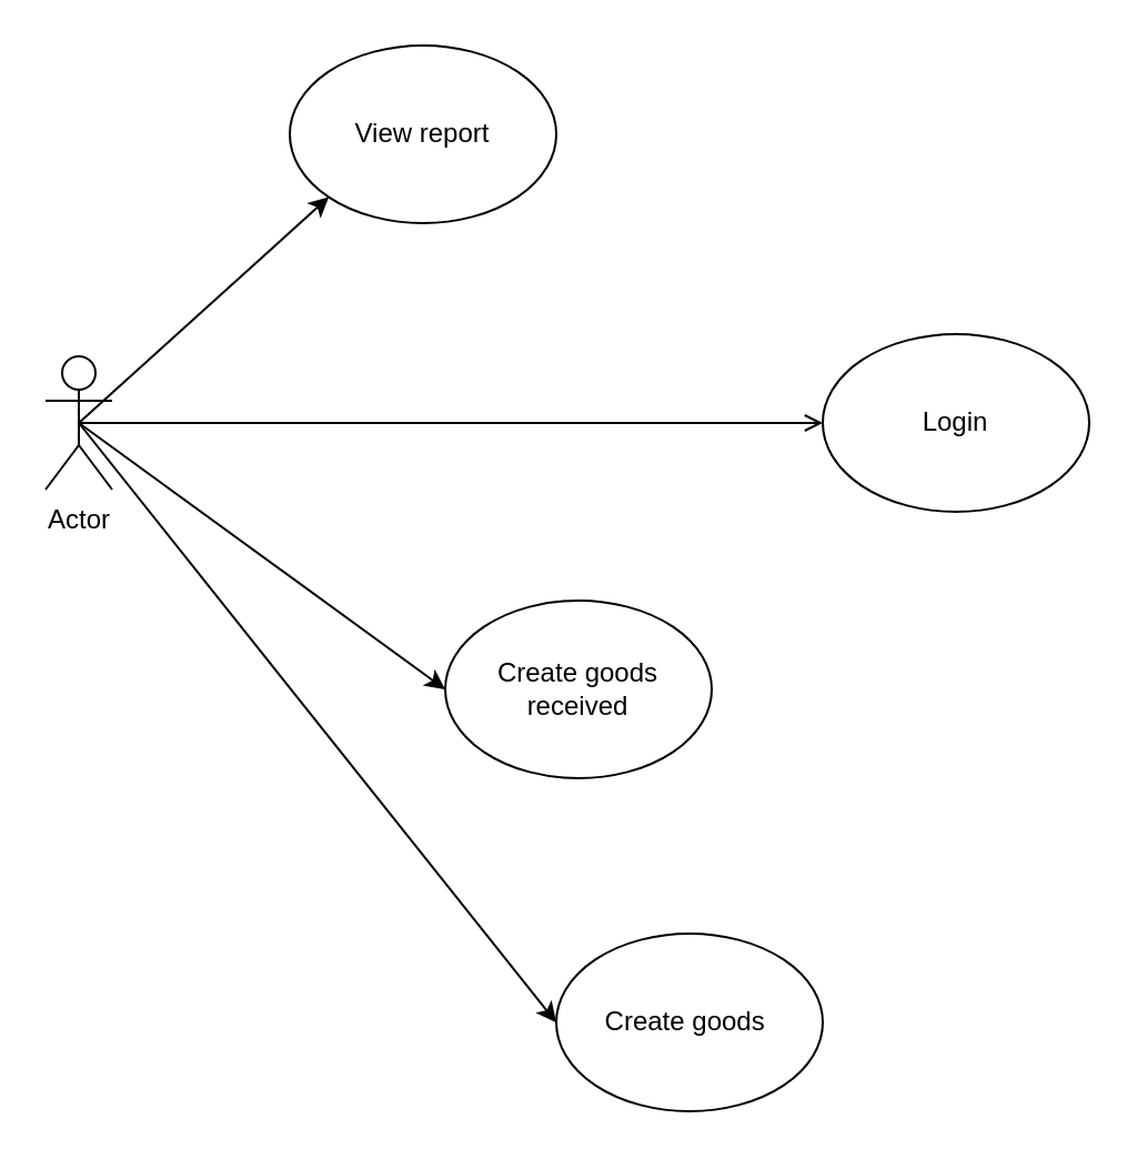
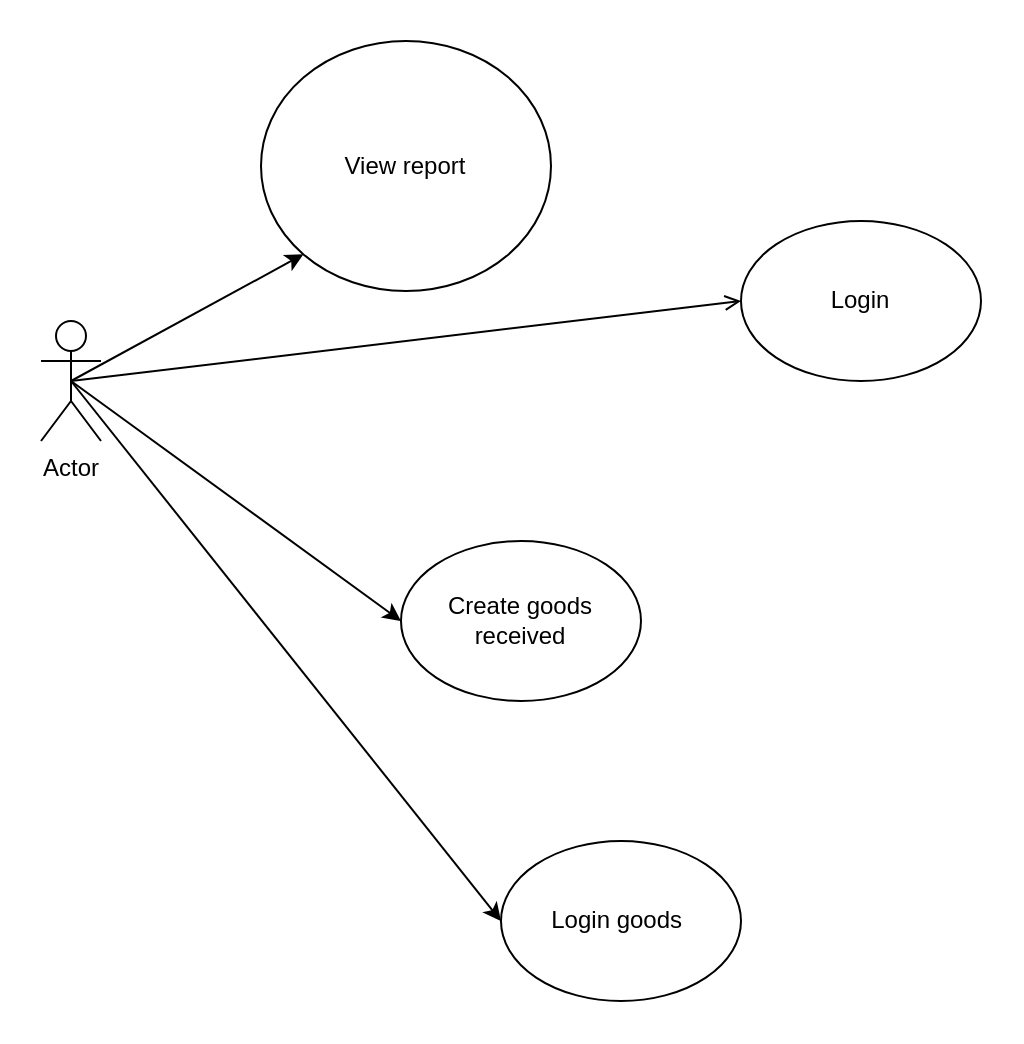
  <mxCell id="0" />
  <mxCell id="1" parent="0" />
  <mxCell id="2" value="Actor" style="shape=umlActor;verticalLabelPosition=bottom;verticalAlign=top;html=1;outlineConnect=0;" vertex="1" parent="1"><mxGeometry x="20" y="160" width="30" height="60" as="geometry" /></mxCell>
- <mxCell id="3" value="Login" style="ellipse;whiteSpace=wrap;html=1;" vertex="1" parent="1"><mxGeometry x="370" y="150" width="120" height="80" as="geometry" /></mxCell>
- <mxCell id="4" value="View report" style="ellipse;whiteSpace=wrap;html=1;" vertex="1" parent="1"><mxGeometry x="130" y="20" width="120" height="80" as="geometry" /></mxCell>
+ <mxCell id="3" value="Login" style="ellipse;whiteSpace=wrap;html=1;" vertex="1" parent="1"><mxGeometry x="370" y="110" width="120" height="80" as="geometry" /></mxCell>
+ <mxCell id="4" value="View report" style="ellipse;whiteSpace=wrap;html=1;" vertex="1" parent="1"><mxGeometry x="130" y="20" width="145" height="125" as="geometry" /></mxCell>
  <mxCell id="5" value="Create goods received" style="ellipse;whiteSpace=wrap;html=1;" vertex="1" parent="1"><mxGeometry x="200" y="270" width="120" height="80" as="geometry" /></mxCell>
- <mxCell id="6" value="Create goods&amp;nbsp;" style="ellipse;whiteSpace=wrap;html=1;" vertex="1" parent="1"><mxGeometry x="250" y="420" width="120" height="80" as="geometry" /></mxCell>
+ <mxCell id="6" value="Login goods&amp;nbsp;" style="ellipse;whiteSpace=wrap;html=1;" vertex="1" parent="1"><mxGeometry x="250" y="420" width="120" height="80" as="geometry" /></mxCell>
  <mxCell id="7" value="" style="endArrow=open;html=1;rounded=0;exitX=0.5;exitY=0.5;exitDx=0;exitDy=0;exitPerimeter=0;entryX=0;entryY=0.5;entryDx=0;entryDy=0;" edge="1" parent="1" source="2" target="3"><mxGeometry width="50" height="50" relative="1" as="geometry"><mxPoint x="210" y="280" as="sourcePoint" /><mxPoint x="260" y="230" as="targetPoint" /></mxGeometry></mxCell>
  <mxCell id="8" value="" style="endArrow=classic;html=1;rounded=0;exitX=0.5;exitY=0.5;exitDx=0;exitDy=0;exitPerimeter=0;entryX=0;entryY=1;entryDx=0;entryDy=0;" edge="1" parent="1" source="2" target="4"><mxGeometry width="50" height="50" relative="1" as="geometry"><mxPoint x="210" y="280" as="sourcePoint" /><mxPoint x="260" y="230" as="targetPoint" /></mxGeometry></mxCell>
  <mxCell id="9" value="" style="endArrow=classic;html=1;rounded=0;exitX=0.5;exitY=0.5;exitDx=0;exitDy=0;exitPerimeter=0;entryX=0;entryY=0.5;entryDx=0;entryDy=0;" edge="1" parent="1" source="2" target="5"><mxGeometry width="50" height="50" relative="1" as="geometry"><mxPoint x="210" y="280" as="sourcePoint" /><mxPoint x="260" y="230" as="targetPoint" /></mxGeometry></mxCell>
  <mxCell id="10" value="" style="endArrow=classic;html=1;rounded=0;exitX=0.5;exitY=0.5;exitDx=0;exitDy=0;exitPerimeter=0;entryX=0;entryY=0.5;entryDx=0;entryDy=0;" edge="1" parent="1" source="2" target="6"><mxGeometry width="50" height="50" relative="1" as="geometry"><mxPoint x="210" y="280" as="sourcePoint" /><mxPoint x="260" y="230" as="targetPoint" /></mxGeometry></mxCell>
